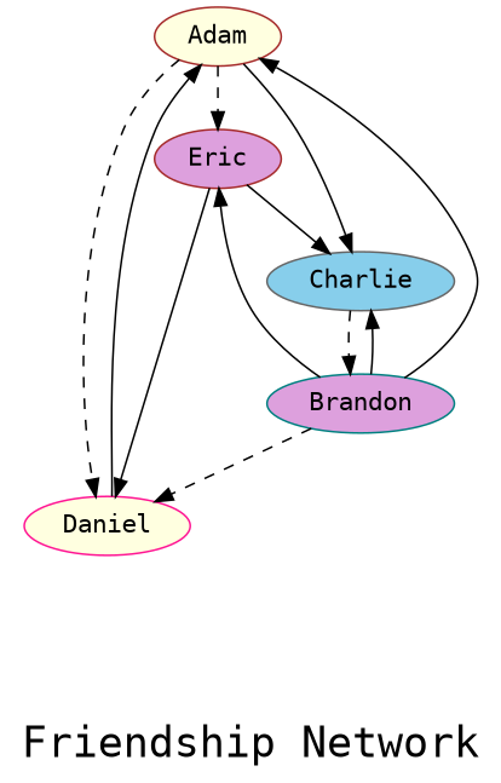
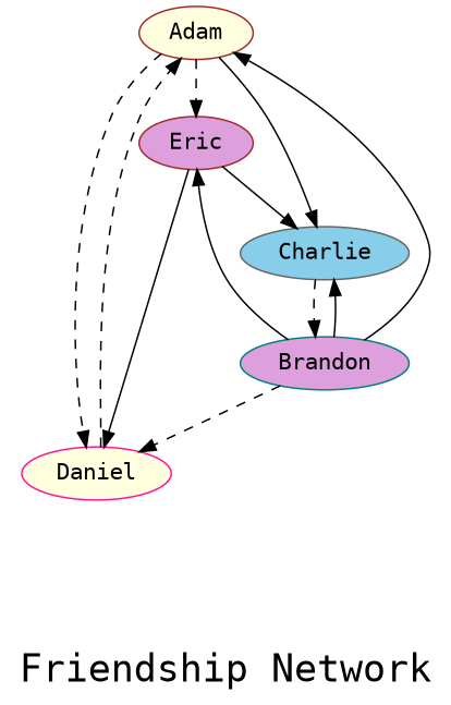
  digraph {
    fontname="DejaVu Sans Mono"
    fontsize=24
    label="\nFriendship Network\n"
    splines=true
    node [color=brown fillcolor=lightyellow fontname="DejaVu Sans Mono" shape=ellipse style=filled]
    edge [fontname="DejaVu Sans Mono" style=solid]
    n1 [height=0.3 label=Adam width=0.3]
    n2 [color=deeppink height=0.3 label=Daniel width=0.3]
    n3 [fillcolor=plum height=0.3 label=Eric width=0.3]
    n4 [color=gray40 fillcolor=skyblue height=0.3 label=Charlie width=0.3]
    n5 [color=teal fillcolor=plum height=0.3 label=Brandon width=0.3]
    n1 -> n2 [style=dashed]
    n1 -> n3 [style=dashed]
    n1 -> n4
-   n2 -> n1
+   n2 -> n1 [style=dashed]
    n3 -> n2
    n3 -> n4
    n4 -> n5 [style=dashed]
    n5 -> n1
    n5 -> n2 [style=dashed]
    n5 -> n3
    n5 -> n4
  }
